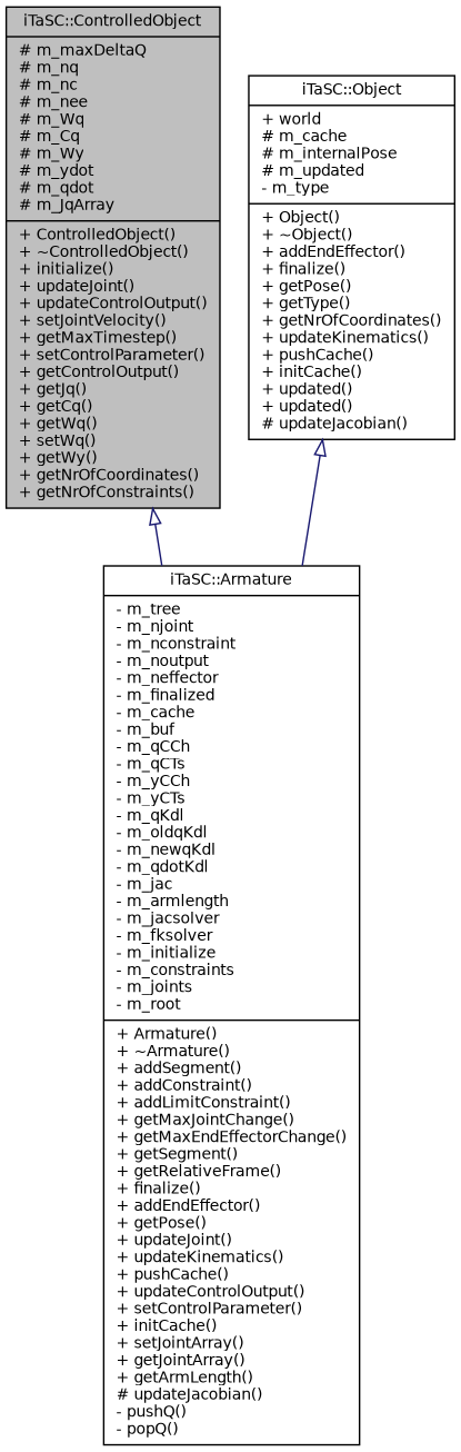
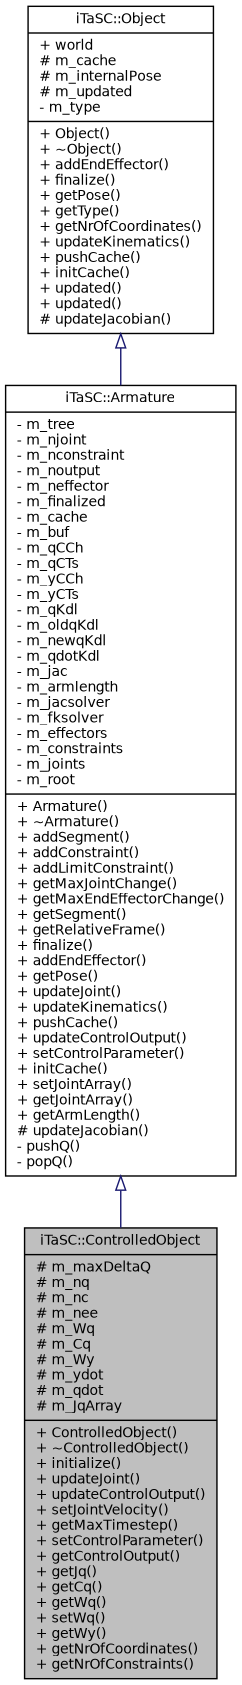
  digraph {
    node [color=black fillcolor=white fontname=Helvetica fontsize=10 shape=record style=filled]
    edge [arrowtail=empty color=midnightblue dir=back fontname=Helvetica fontsize=10 labelfontname=Helvetica labelfontsize=10 style=solid]
    n1 [fillcolor=grey75 fontcolor=black height=0.2 label="{iTaSC::ControlledObject\n|# m_maxDeltaQ\l# m_nq\l# m_nc\l# m_nee\l# m_Wq\l# m_Cq\l# m_Wy\l# m_ydot\l# m_qdot\l# m_JqArray\l|+ ControlledObject()\l+ ~ControlledObject()\l+ initialize()\l+ updateJoint()\l+ updateControlOutput()\l+ setJointVelocity()\l+ getMaxTimestep()\l+ setControlParameter()\l+ getControlOutput()\l+ getJq()\l+ getCq()\l+ getWq()\l+ setWq()\l+ getWy()\l+ getNrOfCoordinates()\l+ getNrOfConstraints()\l}" width=0.4]
-   n2 [height=0.2 label="{iTaSC::Armature\n|- m_tree\l- m_njoint\l- m_nconstraint\l- m_noutput\l- m_neffector\l- m_finalized\l- m_cache\l- m_buf\l- m_qCCh\l- m_qCTs\l- m_yCCh\l- m_yCTs\l- m_qKdl\l- m_oldqKdl\l- m_newqKdl\l- m_qdotKdl\l- m_jac\l- m_armlength\l- m_jacsolver\l- m_fksolver\l- m_initialize\l- m_constraints\l- m_joints\l- m_root\l|+ Armature()\l+ ~Armature()\l+ addSegment()\l+ addConstraint()\l+ addLimitConstraint()\l+ getMaxJointChange()\l+ getMaxEndEffectorChange()\l+ getSegment()\l+ getRelativeFrame()\l+ finalize()\l+ addEndEffector()\l+ getPose()\l+ updateJoint()\l+ updateKinematics()\l+ pushCache()\l+ updateControlOutput()\l+ setControlParameter()\l+ initCache()\l+ setJointArray()\l+ getJointArray()\l+ getArmLength()\l# updateJacobian()\l- pushQ()\l- popQ()\l}" width=0.4]
+   n2 [height=0.2 label="{iTaSC::Armature\n|- m_tree\l- m_njoint\l- m_nconstraint\l- m_noutput\l- m_neffector\l- m_finalized\l- m_cache\l- m_buf\l- m_qCCh\l- m_qCTs\l- m_yCCh\l- m_yCTs\l- m_qKdl\l- m_oldqKdl\l- m_newqKdl\l- m_qdotKdl\l- m_jac\l- m_armlength\l- m_jacsolver\l- m_fksolver\l- m_effectors\l- m_constraints\l- m_joints\l- m_root\l|+ Armature()\l+ ~Armature()\l+ addSegment()\l+ addConstraint()\l+ addLimitConstraint()\l+ getMaxJointChange()\l+ getMaxEndEffectorChange()\l+ getSegment()\l+ getRelativeFrame()\l+ finalize()\l+ addEndEffector()\l+ getPose()\l+ updateJoint()\l+ updateKinematics()\l+ pushCache()\l+ updateControlOutput()\l+ setControlParameter()\l+ initCache()\l+ setJointArray()\l+ getJointArray()\l+ getArmLength()\l# updateJacobian()\l- pushQ()\l- popQ()\l}" width=0.4]
    n3 [height=0.2 label="{iTaSC::Object\n|+ world\l# m_cache\l# m_internalPose\l# m_updated\l- m_type\l|+ Object()\l+ ~Object()\l+ addEndEffector()\l+ finalize()\l+ getPose()\l+ getType()\l+ getNrOfCoordinates()\l+ updateKinematics()\l+ pushCache()\l+ initCache()\l+ updated()\l+ updated()\l# updateJacobian()\l}" width=0.4]
-   n1 -> n2
+   n2 -> n1
    n3 -> n2
  }
